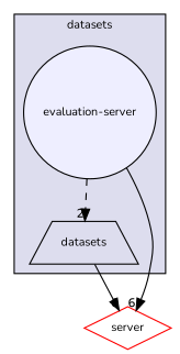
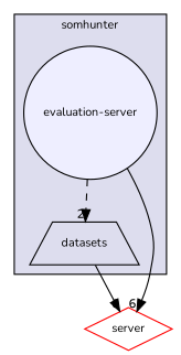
  digraph {
    compound=true
    fontname=Nunito
    node [fontname=Nunito fontsize=10 style=filled]
    edge [fontname=Nunito headlabel=6 labeldistance=1.5 labelfontname=Helvetica labelfontsize=10 style=solid]
    n1 [label=datasets shape=trapezium style=""]
    n2 [fillcolor="#eeeeff" label="evaluation-server" pencolor=black shape=circle]
    n3 [color=red fillcolor=white label=server shape=diamond]
    subgraph cluster_1 {
      bgcolor="#ddddee"
      fontsize=10
-     label=datasets
+     label=somhunter
      pencolor=black
      n1
      n2
    }
    n1 -> n3
    n2 -> n1 [headlabel=2 style=dashed]
    n2 -> n3
  }
